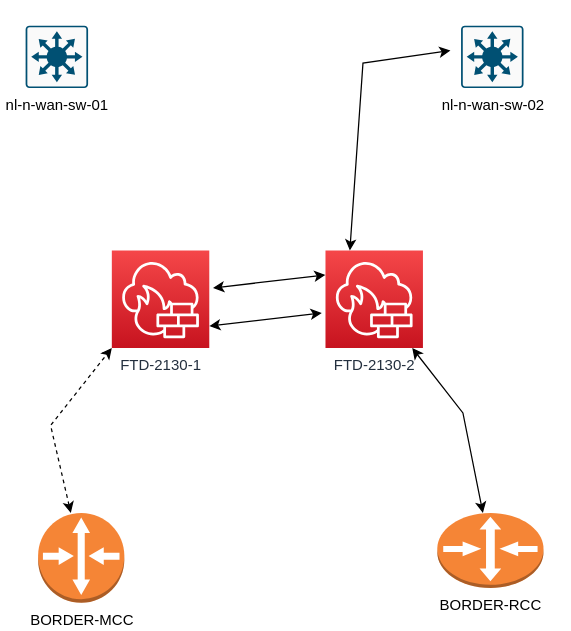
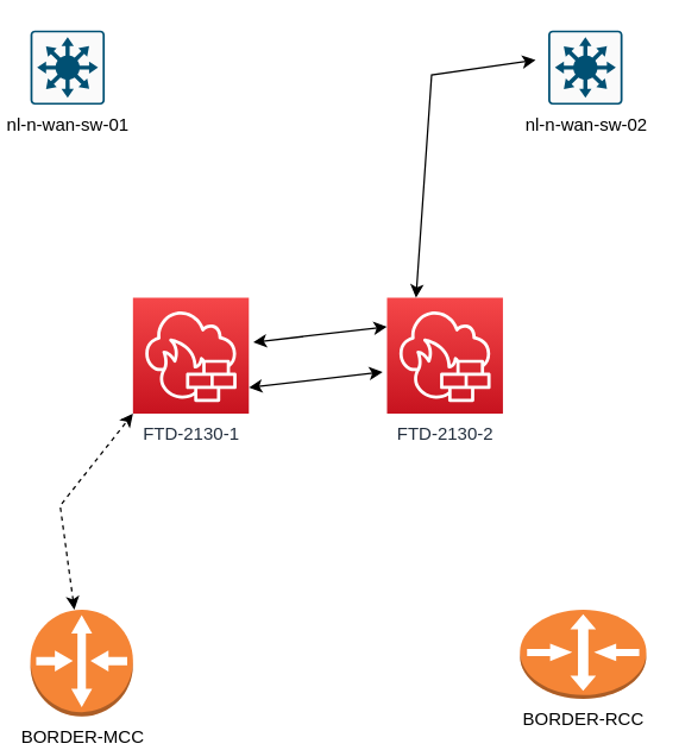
  <mxCell id="0" />
  <mxCell id="1" parent="0" />
- <mxCell id="2" value="BORDER-MCC" style="outlineConnect=0;dashed=0;verticalLabelPosition=bottom;verticalAlign=top;align=center;html=1;shape=mxgraph.aws3.router;fillColor=#F58536;gradientColor=none;" vertex="1" parent="1"><mxGeometry x="30" y="410" width="69" height="72" as="geometry" /></mxCell>
+ <mxCell id="2" value="BORDER-MCC" style="outlineConnect=0;dashed=0;verticalLabelPosition=bottom;verticalAlign=top;align=center;html=1;shape=mxgraph.aws3.router;fillColor=#F58536;gradientColor=none;" vertex="1" parent="1"><mxGeometry x="20" y="410" width="69" height="72" as="geometry" /></mxCell>
  <mxCell id="3" value="BORDER-RCC" style="outlineConnect=0;dashed=0;verticalLabelPosition=bottom;verticalAlign=top;align=center;html=1;shape=mxgraph.aws3.router;fillColor=#F58536;gradientColor=none;" vertex="1" parent="1"><mxGeometry x="349.5" y="410" width="85" height="60" as="geometry" /></mxCell>
  <mxCell id="4" value="nl-n-wan-sw-01" style="sketch=0;points=[[0.015,0.015,0],[0.985,0.015,0],[0.985,0.985,0],[0.015,0.985,0],[0.25,0,0],[0.5,0,0],[0.75,0,0],[1,0.25,0],[1,0.5,0],[1,0.75,0],[0.75,1,0],[0.5,1,0],[0.25,1,0],[0,0.75,0],[0,0.5,0],[0,0.25,0]];verticalLabelPosition=bottom;html=1;verticalAlign=top;aspect=fixed;align=center;pointerEvents=1;shape=mxgraph.cisco19.rect;prIcon=l3_switch;fillColor=#FAFAFA;strokeColor=#005073;" vertex="1" parent="1"><mxGeometry x="20" y="20" width="50" height="50" as="geometry" /></mxCell>
  <mxCell id="5" value="nl-n-wan-sw-02" style="sketch=0;points=[[0.015,0.015,0],[0.985,0.015,0],[0.985,0.985,0],[0.015,0.985,0],[0.25,0,0],[0.5,0,0],[0.75,0,0],[1,0.25,0],[1,0.5,0],[1,0.75,0],[0.75,1,0],[0.5,1,0],[0.25,1,0],[0,0.75,0],[0,0.5,0],[0,0.25,0]];verticalLabelPosition=bottom;html=1;verticalAlign=top;aspect=fixed;align=center;pointerEvents=1;shape=mxgraph.cisco19.rect;prIcon=l3_switch;fillColor=#FAFAFA;strokeColor=#005073;" vertex="1" parent="1"><mxGeometry x="368.5" y="20" width="50" height="50" as="geometry" /></mxCell>
  <mxCell id="6" value="FTD-2130-1" style="sketch=0;points=[[0,0,0],[0.25,0,0],[0.5,0,0],[0.75,0,0],[1,0,0],[0,1,0],[0.25,1,0],[0.5,1,0],[0.75,1,0],[1,1,0],[0,0.25,0],[0,0.5,0],[0,0.75,0],[1,0.25,0],[1,0.5,0],[1,0.75,0]];outlineConnect=0;fontColor=#232F3E;gradientColor=#F54749;gradientDirection=north;fillColor=#C7131F;strokeColor=#ffffff;dashed=0;verticalLabelPosition=bottom;verticalAlign=top;align=center;html=1;fontSize=12;fontStyle=0;aspect=fixed;shape=mxgraph.aws4.resourceIcon;resIcon=mxgraph.aws4.network_firewall;" vertex="1" parent="1"><mxGeometry x="89" y="200" width="78" height="78" as="geometry" /></mxCell>
  <mxCell id="7" value="FTD-2130-2" style="sketch=0;points=[[0,0,0],[0.25,0,0],[0.5,0,0],[0.75,0,0],[1,0,0],[0,1,0],[0.25,1,0],[0.5,1,0],[0.75,1,0],[1,1,0],[0,0.25,0],[0,0.5,0],[0,0.75,0],[1,0.25,0],[1,0.5,0],[1,0.75,0]];outlineConnect=0;fontColor=#232F3E;gradientColor=#F54749;gradientDirection=north;fillColor=#C7131F;strokeColor=#ffffff;dashed=0;verticalLabelPosition=bottom;verticalAlign=top;align=center;html=1;fontSize=12;fontStyle=0;aspect=fixed;shape=mxgraph.aws4.resourceIcon;resIcon=mxgraph.aws4.network_firewall;" vertex="1" parent="1"><mxGeometry x="260" y="200" width="78" height="78" as="geometry" /></mxCell>
  <mxCell id="8" value="" style="endArrow=classic;startArrow=classic;html=1;rounded=0;entryX=0;entryY=1;entryDx=0;entryDy=0;entryPerimeter=0;dashed=1;" edge="1" parent="1" source="2" target="6"><mxGeometry width="50" height="50" relative="1" as="geometry"><mxPoint x="200" y="340" as="sourcePoint" /><mxPoint x="120" y="310" as="targetPoint" /><Array as="points"><mxPoint x="40" y="340" /></Array></mxGeometry></mxCell>
- <mxCell id="9" value="" style="endArrow=classic;startArrow=classic;html=1;rounded=0;" edge="1" parent="1" source="3" target="7"><mxGeometry width="50" height="50" relative="1" as="geometry"><mxPoint x="200" y="340" as="sourcePoint" /><mxPoint x="250" y="290" as="targetPoint" /><Array as="points"><mxPoint x="370" y="330" /></Array></mxGeometry></mxCell>
  <mxCell id="10" value="" style="endArrow=classic;startArrow=classic;html=1;rounded=0;exitX=0.25;exitY=0;exitDx=0;exitDy=0;exitPerimeter=0;" edge="1" parent="1" source="7"><mxGeometry width="50" height="50" relative="1" as="geometry"><mxPoint x="200" y="340" as="sourcePoint" /><mxPoint x="360" y="40" as="targetPoint" /><Array as="points"><mxPoint x="290" y="50" /></Array></mxGeometry></mxCell>
  <mxCell id="11" value="" style="endArrow=classic;startArrow=classic;html=1;rounded=0;entryX=0;entryY=0.25;entryDx=0;entryDy=0;entryPerimeter=0;" edge="1" parent="1" target="7"><mxGeometry width="50" height="50" relative="1" as="geometry"><mxPoint x="170" y="230" as="sourcePoint" /><mxPoint x="250" y="240" as="targetPoint" /></mxGeometry></mxCell>
  <mxCell id="12" value="" style="endArrow=classic;startArrow=classic;html=1;rounded=0;entryX=0;entryY=0.25;entryDx=0;entryDy=0;entryPerimeter=0;" edge="1" parent="1"><mxGeometry width="50" height="50" relative="1" as="geometry"><mxPoint x="167" y="260.5" as="sourcePoint" /><mxPoint x="257" y="250" as="targetPoint" /></mxGeometry></mxCell>
